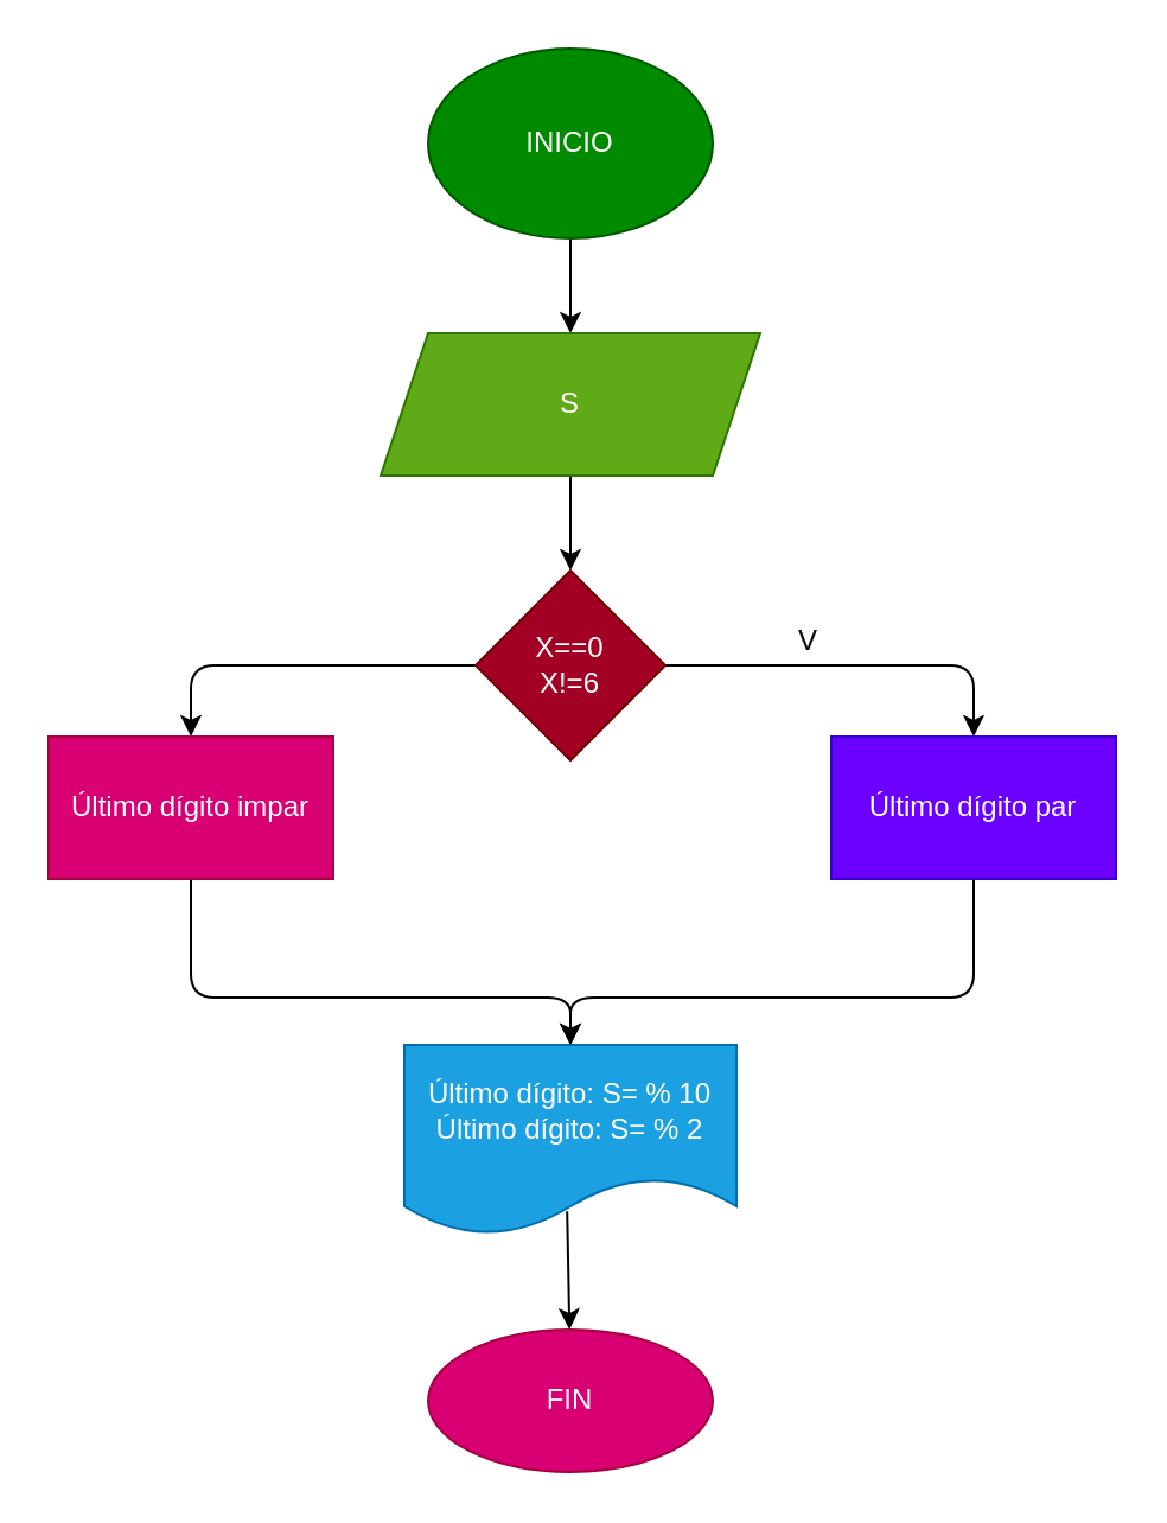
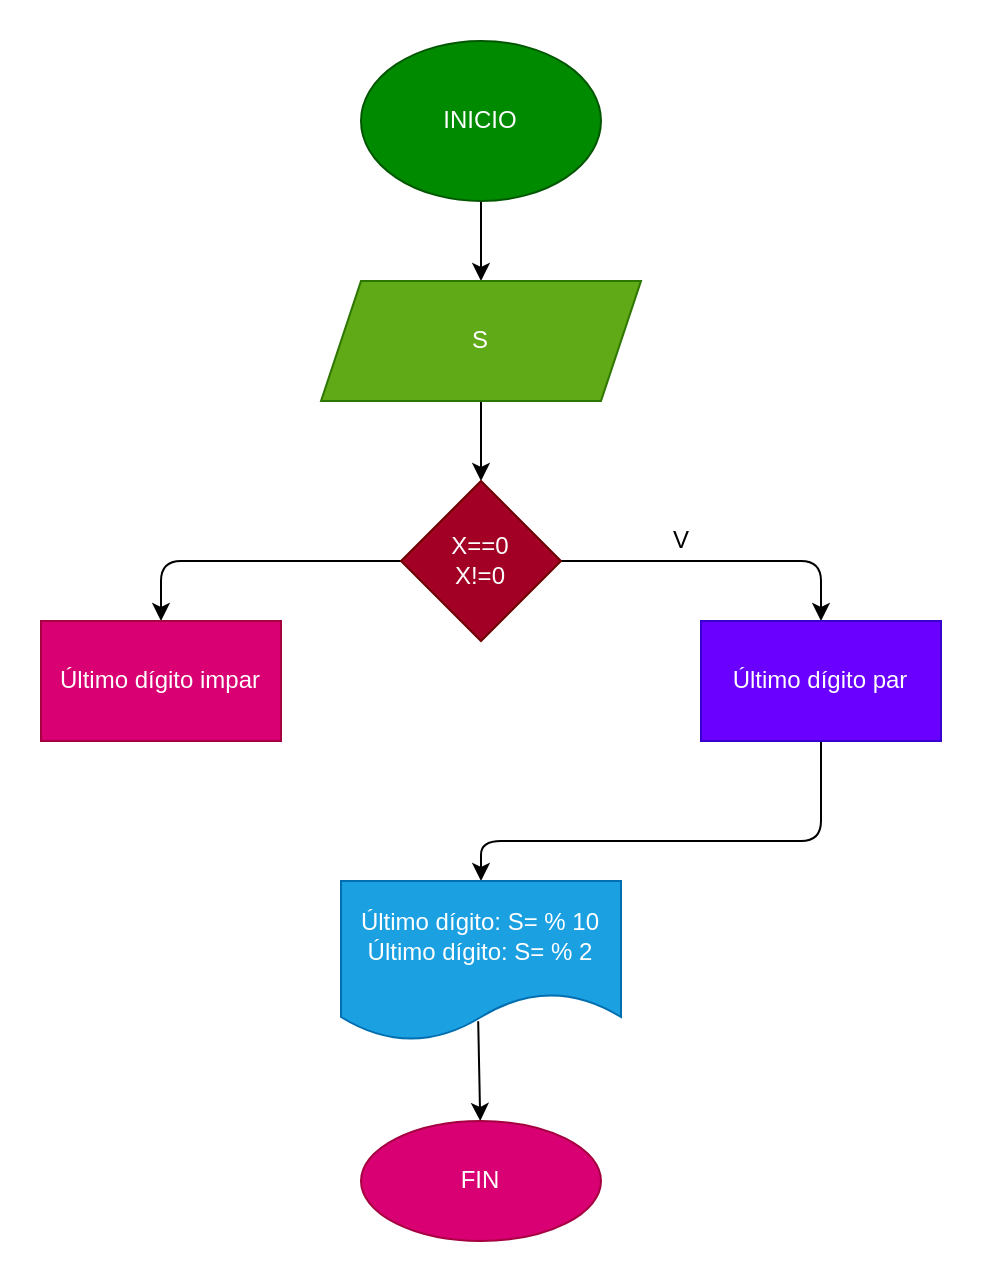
  <mxCell id="0" />
  <mxCell id="1" parent="0" />
  <mxCell id="2" value="" style="edgeStyle=none;html=1;" parent="1" source="3" target="5" edge="1"><mxGeometry relative="1" as="geometry" /></mxCell>
  <mxCell id="3" value="INICIO" style="ellipse;whiteSpace=wrap;html=1;fillColor=#008a00;fontColor=#ffffff;strokeColor=#005700;" parent="1" vertex="1"><mxGeometry x="180" width="120" height="80" as="geometry" y="20" /></mxCell>
  <mxCell id="4" value="" style="edgeStyle=none;html=1;" parent="1" source="5" target="8" edge="1"><mxGeometry relative="1" as="geometry" /></mxCell>
  <mxCell id="5" value="S" style="shape=parallelogram;perimeter=parallelogramPerimeter;whiteSpace=wrap;html=1;fixedSize=1;fillColor=#60a917;fontColor=#ffffff;strokeColor=#2D7600;" parent="1" vertex="1"><mxGeometry x="160" y="140" width="160" height="60" as="geometry" /></mxCell>
  <mxCell id="6" value="" style="edgeStyle=none;html=1;" parent="1" source="8" target="10" edge="1"><mxGeometry relative="1" as="geometry"><Array as="points"><mxPoint x="410" y="280" /></Array></mxGeometry></mxCell>
  <mxCell id="7" value="" style="edgeStyle=none;html=1;" parent="1" source="8" target="12" edge="1"><mxGeometry relative="1" as="geometry"><Array as="points"><mxPoint x="80" y="280" /></Array></mxGeometry></mxCell>
- <mxCell id="8" value="X==0&lt;br&gt;X!=6" style="rhombus;whiteSpace=wrap;html=1;fillColor=#a20025;fontColor=#ffffff;strokeColor=#6F0000;" parent="1" vertex="1"><mxGeometry x="200" y="240" width="80" height="80" as="geometry" /></mxCell>
+ <mxCell id="8" value="X==0&lt;br&gt;X!=0" style="rhombus;whiteSpace=wrap;html=1;fillColor=#a20025;fontColor=#ffffff;strokeColor=#6F0000;" parent="1" vertex="1"><mxGeometry x="200" y="240" width="80" height="80" as="geometry" /></mxCell>
  <mxCell id="9" value="" style="edgeStyle=none;html=1;entryX=0.5;entryY=0;entryDx=0;entryDy=0;" parent="1" source="10" target="15" edge="1"><mxGeometry relative="1" as="geometry"><mxPoint x="410" y="450" as="targetPoint" /><Array as="points"><mxPoint x="410" y="420" /><mxPoint x="240" y="420" /></Array></mxGeometry></mxCell>
  <mxCell id="10" value="&lt;span&gt;Último dígito par&lt;/span&gt;" style="whiteSpace=wrap;html=1;fillColor=#6a00ff;fontColor=#ffffff;strokeColor=#3700CC;" parent="1" vertex="1"><mxGeometry x="350" y="310" width="120" height="60" as="geometry" /></mxCell>
- <mxCell id="11" value="" style="edgeStyle=none;html=1;" parent="1" source="12" target="15" edge="1"><mxGeometry relative="1" as="geometry"><Array as="points"><mxPoint x="80" y="420" /><mxPoint x="240" y="420" /></Array></mxGeometry></mxCell>
  <mxCell id="12" value="&lt;span&gt;Último dígito impar&lt;/span&gt;" style="whiteSpace=wrap;html=1;fillColor=#d80073;fontColor=#ffffff;strokeColor=#A50040;" parent="1" vertex="1"><mxGeometry y="310" width="120" height="60" as="geometry" x="20" /></mxCell>
  <mxCell id="13" value="V" style="text;html=1;align=center;verticalAlign=middle;resizable=0;points=[];autosize=1;strokeColor=none;fillColor=none;" parent="1" vertex="1"><mxGeometry x="330" y="260" width="20" height="20" as="geometry" /></mxCell>
  <mxCell id="14" value="" style="edgeStyle=none;html=1;exitX=0.49;exitY=0.876;exitDx=0;exitDy=0;exitPerimeter=0;" parent="1" source="15" target="16" edge="1"><mxGeometry relative="1" as="geometry" /></mxCell>
  <mxCell id="15" value="Último dígito: S= % 10&lt;br&gt;Último dígito: S= % 2" style="shape=document;whiteSpace=wrap;html=1;boundedLbl=1;fillColor=#1ba1e2;fontColor=#ffffff;strokeColor=#006EAF;" parent="1" vertex="1"><mxGeometry x="170" y="440" width="140" height="80" as="geometry" /></mxCell>
  <mxCell id="16" value="FIN" style="ellipse;whiteSpace=wrap;html=1;fillColor=#d80073;fontColor=#ffffff;strokeColor=#A50040;" parent="1" vertex="1"><mxGeometry x="180" y="560" width="120" height="60" as="geometry" /></mxCell>
